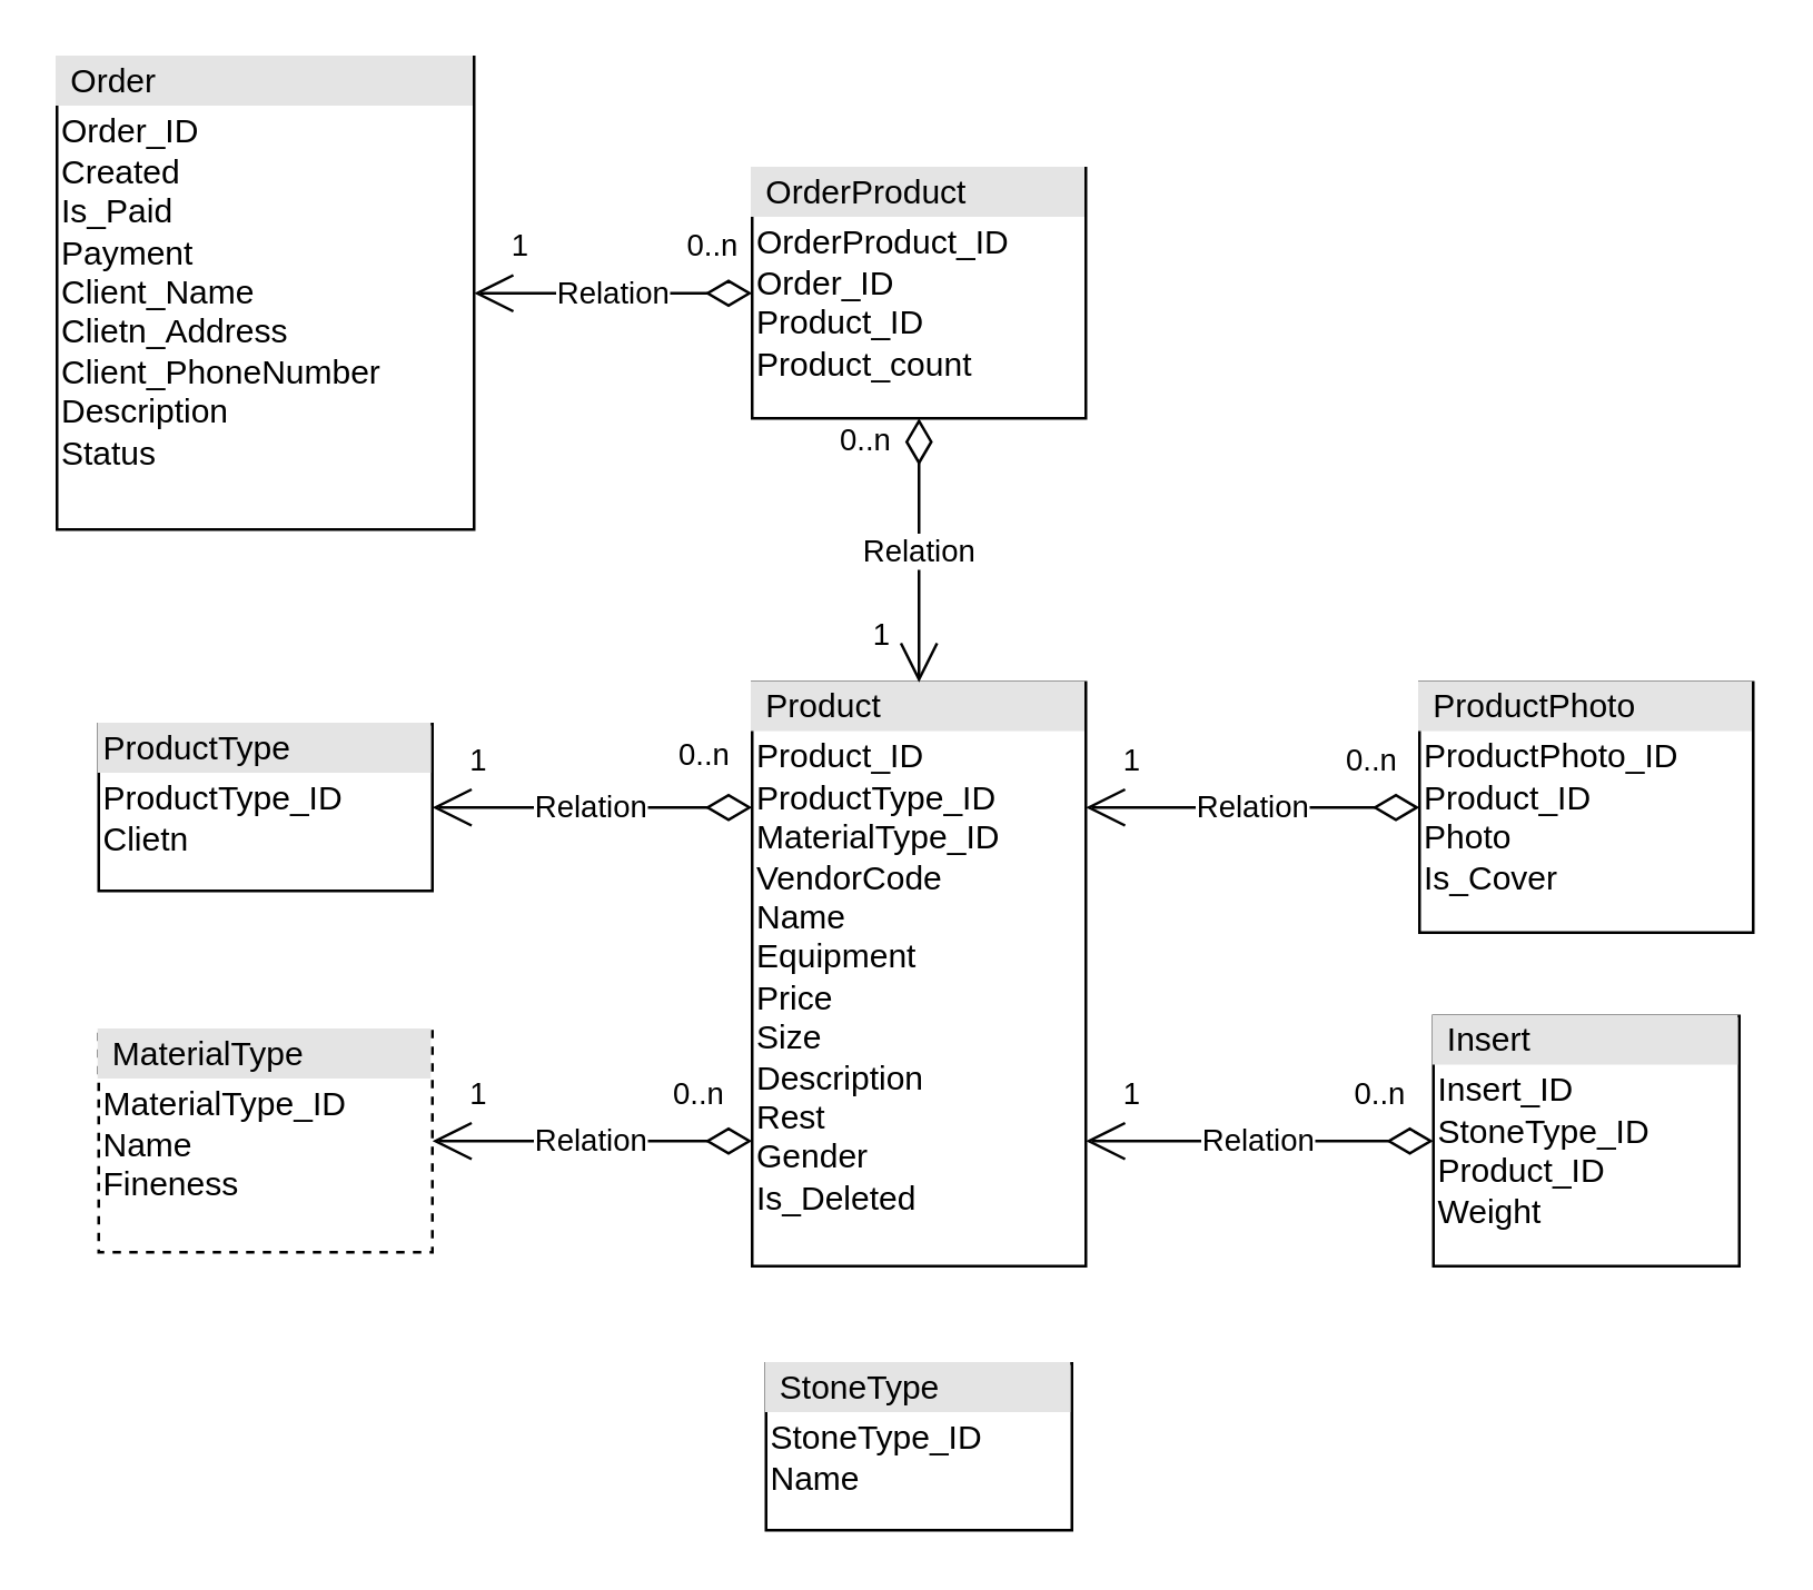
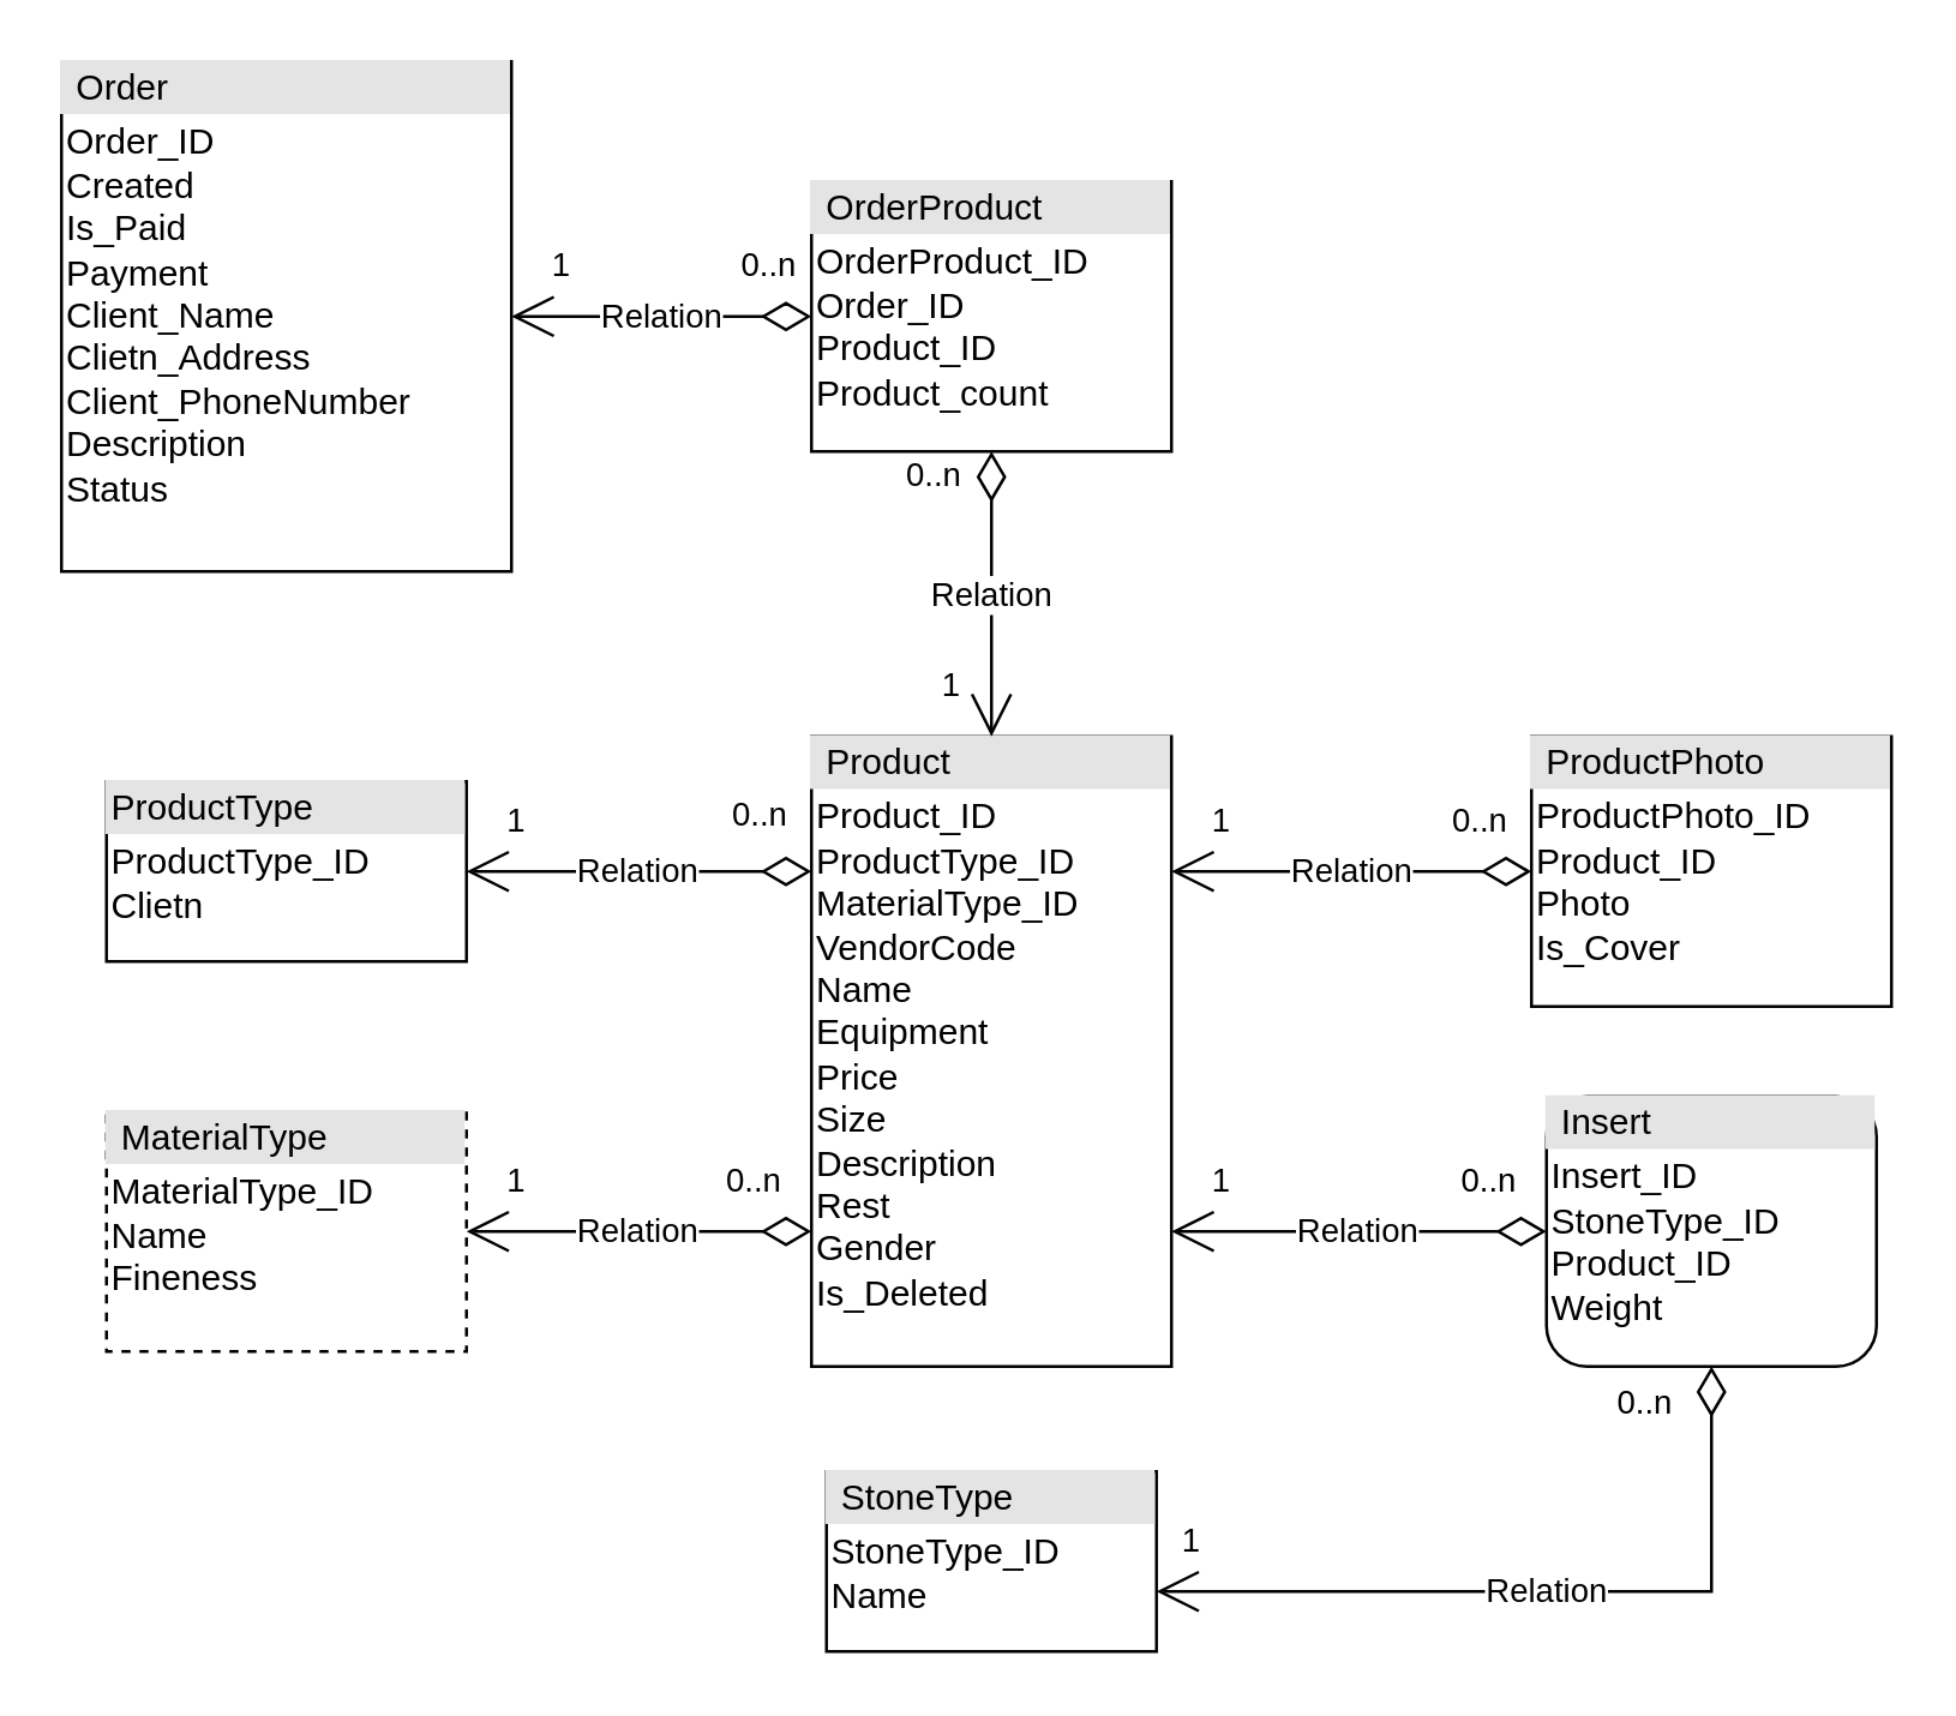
  <mxCell id="0" />
  <mxCell id="1" parent="0" />
  <mxCell id="2" value="&lt;div style=&quot;box-sizing:border-box;width:100%;background:#e4e4e4;padding:2px;&quot;&gt;&amp;nbsp;Product&lt;/div&gt;&lt;table style=&quot;width:100%;font-size:1em;&quot; cellpadding=&quot;2&quot; cellspacing=&quot;0&quot;&gt;&lt;tbody&gt;&lt;tr&gt;&lt;td&gt;Product_ID&lt;br&gt;ProductType_ID&lt;br&gt;MaterialType_ID&lt;br&gt;VendorCode&lt;br&gt;Name&lt;br&gt;Equipment&lt;br&gt;Price&lt;br&gt;Size&lt;br&gt;Description&lt;br&gt;Rest&lt;br&gt;Gender&lt;br&gt;Is_Deleted&lt;br&gt;&lt;/td&gt;&lt;td&gt;&lt;/td&gt;&lt;/tr&gt;&lt;/tbody&gt;&lt;/table&gt;" style="verticalAlign=top;align=left;overflow=fill;html=1;whiteSpace=wrap;strokeColor=default;gradientColor=none;fillColor=default;rounded=0;glass=0;shadow=0;noLabel=0;portConstraintRotation=0;connectable=1;allowArrows=1;snapToPoint=0;fixDash=0;container=0;dropTarget=0;recursiveResize=1;expand=1;metaEdit=0;movable=1;autosize=1;treeFolding=0;treeMoving=0;enumerate=0;comic=0;" parent="1" vertex="1"><mxGeometry x="270" y="245" width="120" height="210" as="geometry" /></mxCell>
  <mxCell id="3" value="&lt;div style=&quot;box-sizing:border-box;width:100%;background:#e4e4e4;padding:2px;&quot;&gt;&amp;nbsp;ProductPhoto&lt;/div&gt;&lt;table style=&quot;width:100%;font-size:1em;&quot; cellpadding=&quot;2&quot; cellspacing=&quot;0&quot;&gt;&lt;tbody&gt;&lt;tr&gt;&lt;td&gt;ProductPhoto_ID&lt;br&gt;Product_ID&lt;br&gt;Photo&lt;br&gt;Is_Cover&lt;br&gt;&lt;/td&gt;&lt;td&gt;&lt;/td&gt;&lt;/tr&gt;&lt;/tbody&gt;&lt;/table&gt;" style="verticalAlign=top;align=left;overflow=fill;html=1;whiteSpace=wrap;strokeColor=default;gradientColor=none;fillColor=default;rounded=0;glass=0;shadow=0;noLabel=0;portConstraintRotation=0;connectable=1;allowArrows=1;snapToPoint=0;fixDash=0;container=0;dropTarget=0;recursiveResize=1;expand=1;metaEdit=0;movable=1;autosize=1;treeFolding=0;treeMoving=0;enumerate=0;comic=0;" parent="1" vertex="1"><mxGeometry x="510" y="245" width="120" height="90" as="geometry" /></mxCell>
- <mxCell id="4" value="&lt;div style=&quot;box-sizing:border-box;width:100%;background:#e4e4e4;padding:2px;&quot;&gt;&amp;nbsp;Insert&lt;/div&gt;&lt;table style=&quot;width:100%;font-size:1em;&quot; cellpadding=&quot;2&quot; cellspacing=&quot;0&quot;&gt;&lt;tbody&gt;&lt;tr&gt;&lt;td&gt;Insert_ID&lt;br&gt;StoneType_ID&lt;br&gt;Product_ID&lt;br&gt;Weight&lt;br&gt;&lt;/td&gt;&lt;td&gt;&lt;/td&gt;&lt;/tr&gt;&lt;/tbody&gt;&lt;/table&gt;" style="verticalAlign=top;align=left;overflow=fill;html=1;whiteSpace=wrap;strokeColor=default;gradientColor=none;fillColor=default;rounded=0;glass=0;shadow=0;noLabel=0;portConstraintRotation=0;connectable=1;allowArrows=1;snapToPoint=0;fixDash=0;container=0;dropTarget=0;recursiveResize=1;expand=1;metaEdit=0;movable=1;autosize=1;treeFolding=0;treeMoving=0;enumerate=0;comic=0;" parent="1" vertex="1"><mxGeometry x="515" y="365" width="110" height="90" as="geometry" /></mxCell>
+ <mxCell id="4" value="&lt;div style=&quot;box-sizing:border-box;width:100%;background:#e4e4e4;padding:2px;&quot;&gt;&amp;nbsp;Insert&lt;/div&gt;&lt;table style=&quot;width:100%;font-size:1em;&quot; cellpadding=&quot;2&quot; cellspacing=&quot;0&quot;&gt;&lt;tbody&gt;&lt;tr&gt;&lt;td&gt;Insert_ID&lt;br&gt;StoneType_ID&lt;br&gt;Product_ID&lt;br&gt;Weight&lt;br&gt;&lt;/td&gt;&lt;td&gt;&lt;/td&gt;&lt;/tr&gt;&lt;/tbody&gt;&lt;/table&gt;" style="verticalAlign=top;align=left;overflow=fill;html=1;whiteSpace=wrap;strokeColor=default;gradientColor=none;fillColor=default;glass=0;shadow=0;noLabel=0;portConstraintRotation=0;connectable=1;allowArrows=1;snapToPoint=0;fixDash=0;container=0;dropTarget=0;recursiveResize=1;expand=1;metaEdit=0;movable=1;autosize=1;treeFolding=0;treeMoving=0;enumerate=0;comic=0;rounded=1;" parent="1" vertex="1"><mxGeometry x="515" y="365" width="110" height="90" as="geometry" /></mxCell>
  <mxCell id="5" value="&lt;div style=&quot;box-sizing:border-box;width:100%;background:#e4e4e4;padding:2px;&quot;&gt;&amp;nbsp;StoneType&lt;/div&gt;&lt;table style=&quot;width:100%;font-size:1em;&quot; cellpadding=&quot;2&quot; cellspacing=&quot;0&quot;&gt;&lt;tbody&gt;&lt;tr&gt;&lt;td&gt;StoneType_ID&lt;br&gt;Name&lt;br&gt;&lt;/td&gt;&lt;td&gt;&lt;/td&gt;&lt;/tr&gt;&lt;/tbody&gt;&lt;/table&gt;" style="verticalAlign=top;align=left;overflow=fill;html=1;whiteSpace=wrap;strokeColor=default;gradientColor=none;fillColor=default;rounded=0;glass=0;shadow=0;noLabel=0;portConstraintRotation=0;connectable=1;allowArrows=1;snapToPoint=0;fixDash=0;container=0;dropTarget=0;recursiveResize=1;expand=1;metaEdit=0;movable=1;autosize=1;treeFolding=0;treeMoving=0;enumerate=0;comic=0;" parent="1" vertex="1"><mxGeometry x="275" y="490" width="110" height="60" as="geometry" /></mxCell>
  <mxCell id="6" value="&lt;div style=&quot;box-sizing:border-box;width:100%;background:#e4e4e4;padding:2px;&quot;&gt;ProductType&lt;/div&gt;&lt;table style=&quot;width:100%;font-size:1em;&quot; cellpadding=&quot;2&quot; cellspacing=&quot;0&quot;&gt;&lt;tbody&gt;&lt;tr&gt;&lt;td&gt;ProductType_ID&lt;br&gt;Clietn&lt;br&gt;&lt;/td&gt;&lt;td&gt;&lt;/td&gt;&lt;/tr&gt;&lt;/tbody&gt;&lt;/table&gt;" style="verticalAlign=top;align=left;overflow=fill;html=1;whiteSpace=wrap;strokeColor=default;gradientColor=none;fillColor=default;rounded=0;glass=0;shadow=0;noLabel=0;portConstraintRotation=0;connectable=1;allowArrows=1;snapToPoint=0;fixDash=0;container=0;dropTarget=0;recursiveResize=1;expand=1;metaEdit=0;movable=1;autosize=1;treeFolding=0;treeMoving=0;enumerate=0;comic=0;" parent="1" vertex="1"><mxGeometry x="35" y="260" width="120" height="60" as="geometry" /></mxCell>
  <mxCell id="7" value="&lt;div style=&quot;box-sizing:border-box;width:100%;background:#e4e4e4;padding:2px;&quot;&gt;&amp;nbsp;MaterialType&lt;/div&gt;&lt;table style=&quot;width:100%;font-size:1em;&quot; cellpadding=&quot;2&quot; cellspacing=&quot;0&quot;&gt;&lt;tbody&gt;&lt;tr&gt;&lt;td&gt;MaterialType_ID&lt;br&gt;Name&lt;br&gt;Fineness&lt;br&gt;&lt;/td&gt;&lt;td&gt;&lt;/td&gt;&lt;/tr&gt;&lt;/tbody&gt;&lt;/table&gt;" style="verticalAlign=top;align=left;overflow=fill;html=1;whiteSpace=wrap;strokeColor=default;gradientColor=none;fillColor=default;rounded=0;glass=0;shadow=0;noLabel=0;portConstraintRotation=0;connectable=1;allowArrows=1;snapToPoint=0;fixDash=0;container=0;dropTarget=0;recursiveResize=1;expand=1;metaEdit=0;movable=1;autosize=1;treeFolding=0;treeMoving=0;enumerate=0;comic=0;dashed=1;" parent="1" vertex="1"><mxGeometry x="35" y="370" width="120" height="80" as="geometry" /></mxCell>
  <mxCell id="8" value="Relation" style="endArrow=open;html=1;endSize=12;startArrow=diamondThin;startSize=14;startFill=0;edgeStyle=orthogonalEdgeStyle;rounded=0;" parent="1" source="3" target="2" edge="1"><mxGeometry relative="1" as="geometry"><mxPoint x="495" y="344.662" as="sourcePoint" /><mxPoint x="405" y="344.66" as="targetPoint" /><Array as="points"><mxPoint x="420" y="290" /><mxPoint x="420" y="290" /></Array></mxGeometry></mxCell>
  <mxCell id="9" value="0..n" style="edgeLabel;resizable=0;html=1;align=left;verticalAlign=top;" parent="8" connectable="0" vertex="1"><mxGeometry x="-1" relative="1" as="geometry"><mxPoint x="-28" y="-30" as="offset" /></mxGeometry></mxCell>
  <mxCell id="10" value="1" style="edgeLabel;resizable=0;html=1;align=right;verticalAlign=top;" parent="8" connectable="0" vertex="1"><mxGeometry x="1" relative="1" as="geometry"><mxPoint x="20" y="-30" as="offset" /></mxGeometry></mxCell>
  <mxCell id="11" value="Relation" style="endArrow=open;html=1;endSize=12;startArrow=diamondThin;startSize=14;startFill=0;edgeStyle=orthogonalEdgeStyle;rounded=0;" parent="1" source="4" target="2" edge="1"><mxGeometry relative="1" as="geometry"><mxPoint x="535" y="435.034" as="sourcePoint" /><mxPoint x="370" y="410" as="targetPoint" /><Array as="points"><mxPoint x="420" y="410" /><mxPoint x="420" y="410" /></Array></mxGeometry></mxCell>
  <mxCell id="12" value="0..n" style="edgeLabel;resizable=0;html=1;align=left;verticalAlign=top;" parent="11" connectable="0" vertex="1"><mxGeometry x="-1" relative="1" as="geometry"><mxPoint x="-30" y="-30" as="offset" /></mxGeometry></mxCell>
  <mxCell id="13" value="1" style="edgeLabel;resizable=0;html=1;align=right;verticalAlign=top;" parent="11" connectable="0" vertex="1"><mxGeometry x="1" relative="1" as="geometry"><mxPoint x="20" y="-30" as="offset" /></mxGeometry></mxCell>
  <mxCell id="14" value="Relation" style="endArrow=open;html=1;endSize=12;startArrow=diamondThin;startSize=14;startFill=0;edgeStyle=orthogonalEdgeStyle;rounded=0;" parent="1" source="2" target="6" edge="1"><mxGeometry relative="1" as="geometry"><mxPoint x="285" y="295" as="sourcePoint" /><mxPoint x="120" y="270" as="targetPoint" /><Array as="points"><mxPoint x="240" y="290" /><mxPoint x="240" y="290" /></Array></mxGeometry></mxCell>
  <mxCell id="15" value="0..n" style="edgeLabel;resizable=0;html=1;align=left;verticalAlign=top;" parent="14" connectable="0" vertex="1"><mxGeometry x="-1" relative="1" as="geometry"><mxPoint x="-28" y="-32" as="offset" /></mxGeometry></mxCell>
  <mxCell id="16" value="1" style="edgeLabel;resizable=0;html=1;align=right;verticalAlign=top;" parent="14" connectable="0" vertex="1"><mxGeometry x="1" relative="1" as="geometry"><mxPoint x="20" y="-30" as="offset" /></mxGeometry></mxCell>
  <mxCell id="17" value="Relation" style="endArrow=open;html=1;endSize=12;startArrow=diamondThin;startSize=14;startFill=0;edgeStyle=orthogonalEdgeStyle;rounded=0;" parent="1" source="2" target="7" edge="1"><mxGeometry relative="1" as="geometry"><mxPoint x="285" y="460" as="sourcePoint" /><mxPoint x="155" y="460" as="targetPoint" /><Array as="points"><mxPoint x="230" y="410" /><mxPoint x="230" y="410" /></Array></mxGeometry></mxCell>
  <mxCell id="18" value="0..n" style="edgeLabel;resizable=0;html=1;align=left;verticalAlign=top;" parent="17" connectable="0" vertex="1"><mxGeometry x="-1" relative="1" as="geometry"><mxPoint x="-30" y="-30" as="offset" /></mxGeometry></mxCell>
  <mxCell id="19" value="1" style="edgeLabel;resizable=0;html=1;align=right;verticalAlign=top;" parent="17" connectable="0" vertex="1"><mxGeometry x="1" relative="1" as="geometry"><mxPoint x="20" y="-30" as="offset" /></mxGeometry></mxCell>
+ <mxCell id="20" value="Relation" style="endArrow=open;html=1;endSize=12;startArrow=diamondThin;startSize=14;startFill=0;edgeStyle=orthogonalEdgeStyle;rounded=0;" parent="1" source="4" target="5" edge="1"><mxGeometry relative="1" as="geometry"><mxPoint x="690" y="580" as="sourcePoint" /><mxPoint x="575" y="540" as="targetPoint" /><Array as="points"><mxPoint x="570" y="530" /></Array></mxGeometry></mxCell>
+ <mxCell id="21" value="0..n" style="edgeLabel;resizable=0;html=1;align=left;verticalAlign=top;" parent="20" connectable="0" vertex="1"><mxGeometry x="-1" relative="1" as="geometry"><mxPoint x="-33" y="-1" as="offset" /></mxGeometry></mxCell>
+ <mxCell id="22" value="1" style="edgeLabel;resizable=0;html=1;align=right;verticalAlign=top;" parent="20" connectable="0" vertex="1"><mxGeometry x="1" relative="1" as="geometry"><mxPoint x="15" y="-30" as="offset" /></mxGeometry></mxCell>
  <mxCell id="23" value="&lt;div style=&quot;box-sizing:border-box;width:100%;background:#e4e4e4;padding:2px;&quot;&gt;&amp;nbsp;Order&lt;/div&gt;&lt;table style=&quot;width:100%;font-size:1em;&quot; cellpadding=&quot;2&quot; cellspacing=&quot;0&quot;&gt;&lt;tbody&gt;&lt;tr&gt;&lt;td&gt;Order_ID&lt;br&gt;Created&lt;br&gt;Is_Paid&lt;br&gt;Payment&lt;br&gt;Client_Name&lt;br&gt;Clietn_Address&lt;br&gt;Client_PhoneNumber&lt;br&gt;Description&lt;br&gt;Status&lt;br&gt;&lt;/td&gt;&lt;td&gt;&lt;/td&gt;&lt;/tr&gt;&lt;/tbody&gt;&lt;/table&gt;" style="verticalAlign=top;align=left;overflow=fill;html=1;whiteSpace=wrap;strokeColor=default;gradientColor=none;fillColor=default;rounded=0;glass=0;shadow=0;noLabel=0;portConstraintRotation=0;connectable=1;allowArrows=1;snapToPoint=0;fixDash=0;container=0;dropTarget=0;recursiveResize=1;expand=1;metaEdit=0;movable=1;autosize=1;treeFolding=0;treeMoving=0;enumerate=0;comic=0;" parent="1" vertex="1"><mxGeometry x="20" y="20" width="150" height="170" as="geometry" /></mxCell>
  <mxCell id="24" value="&lt;div style=&quot;box-sizing:border-box;width:100%;background:#e4e4e4;padding:2px;&quot;&gt;&amp;nbsp;OrderProduct&lt;/div&gt;&lt;table style=&quot;width:100%;font-size:1em;&quot; cellpadding=&quot;2&quot; cellspacing=&quot;0&quot;&gt;&lt;tbody&gt;&lt;tr&gt;&lt;td&gt;OrderProduct_ID&lt;br&gt;Order_ID&lt;br&gt;Product_ID&lt;br&gt;Product_count&lt;/td&gt;&lt;td&gt;&lt;/td&gt;&lt;/tr&gt;&lt;/tbody&gt;&lt;/table&gt;" style="verticalAlign=top;align=left;overflow=fill;html=1;whiteSpace=wrap;strokeColor=default;gradientColor=none;fillColor=default;rounded=0;glass=0;shadow=0;noLabel=0;portConstraintRotation=0;connectable=1;allowArrows=1;snapToPoint=0;fixDash=0;container=0;dropTarget=0;recursiveResize=1;expand=1;metaEdit=0;movable=1;autosize=1;treeFolding=0;treeMoving=0;enumerate=0;comic=0;" parent="1" vertex="1"><mxGeometry x="270" y="60" width="120" height="90" as="geometry" /></mxCell>
  <mxCell id="25" value="Relation" style="endArrow=open;html=1;endSize=12;startArrow=diamondThin;startSize=14;startFill=0;edgeStyle=orthogonalEdgeStyle;rounded=0;" parent="1" source="24" target="23" edge="1"><mxGeometry relative="1" as="geometry"><mxPoint x="325" y="250" as="sourcePoint" /><mxPoint x="235" y="250" as="targetPoint" /><Array as="points" /></mxGeometry></mxCell>
  <mxCell id="26" value="0..n" style="edgeLabel;resizable=0;html=1;align=left;verticalAlign=top;" parent="25" connectable="0" vertex="1"><mxGeometry x="-1" relative="1" as="geometry"><mxPoint x="-25" y="-30" as="offset" /></mxGeometry></mxCell>
  <mxCell id="27" value="1" style="edgeLabel;resizable=0;html=1;align=right;verticalAlign=top;" parent="25" connectable="0" vertex="1"><mxGeometry x="1" relative="1" as="geometry"><mxPoint x="20" y="-30" as="offset" /></mxGeometry></mxCell>
  <mxCell id="28" value="Relation" style="endArrow=open;html=1;endSize=12;startArrow=diamondThin;startSize=14;startFill=0;edgeStyle=orthogonalEdgeStyle;rounded=0;" parent="1" source="24" target="2" edge="1"><mxGeometry relative="1" as="geometry"><mxPoint x="344.76" y="215" as="sourcePoint" /><mxPoint x="344.76" y="290" as="targetPoint" /><Array as="points" /></mxGeometry></mxCell>
  <mxCell id="29" value="0..n" style="edgeLabel;resizable=0;html=1;align=left;verticalAlign=top;" parent="28" connectable="0" vertex="1"><mxGeometry x="-1" relative="1" as="geometry"><mxPoint x="-30" y="-5" as="offset" /></mxGeometry></mxCell>
  <mxCell id="30" value="1" style="edgeLabel;resizable=0;html=1;align=right;verticalAlign=top;" parent="28" connectable="0" vertex="1"><mxGeometry x="1" relative="1" as="geometry"><mxPoint x="-10" y="-30" as="offset" /></mxGeometry></mxCell>
